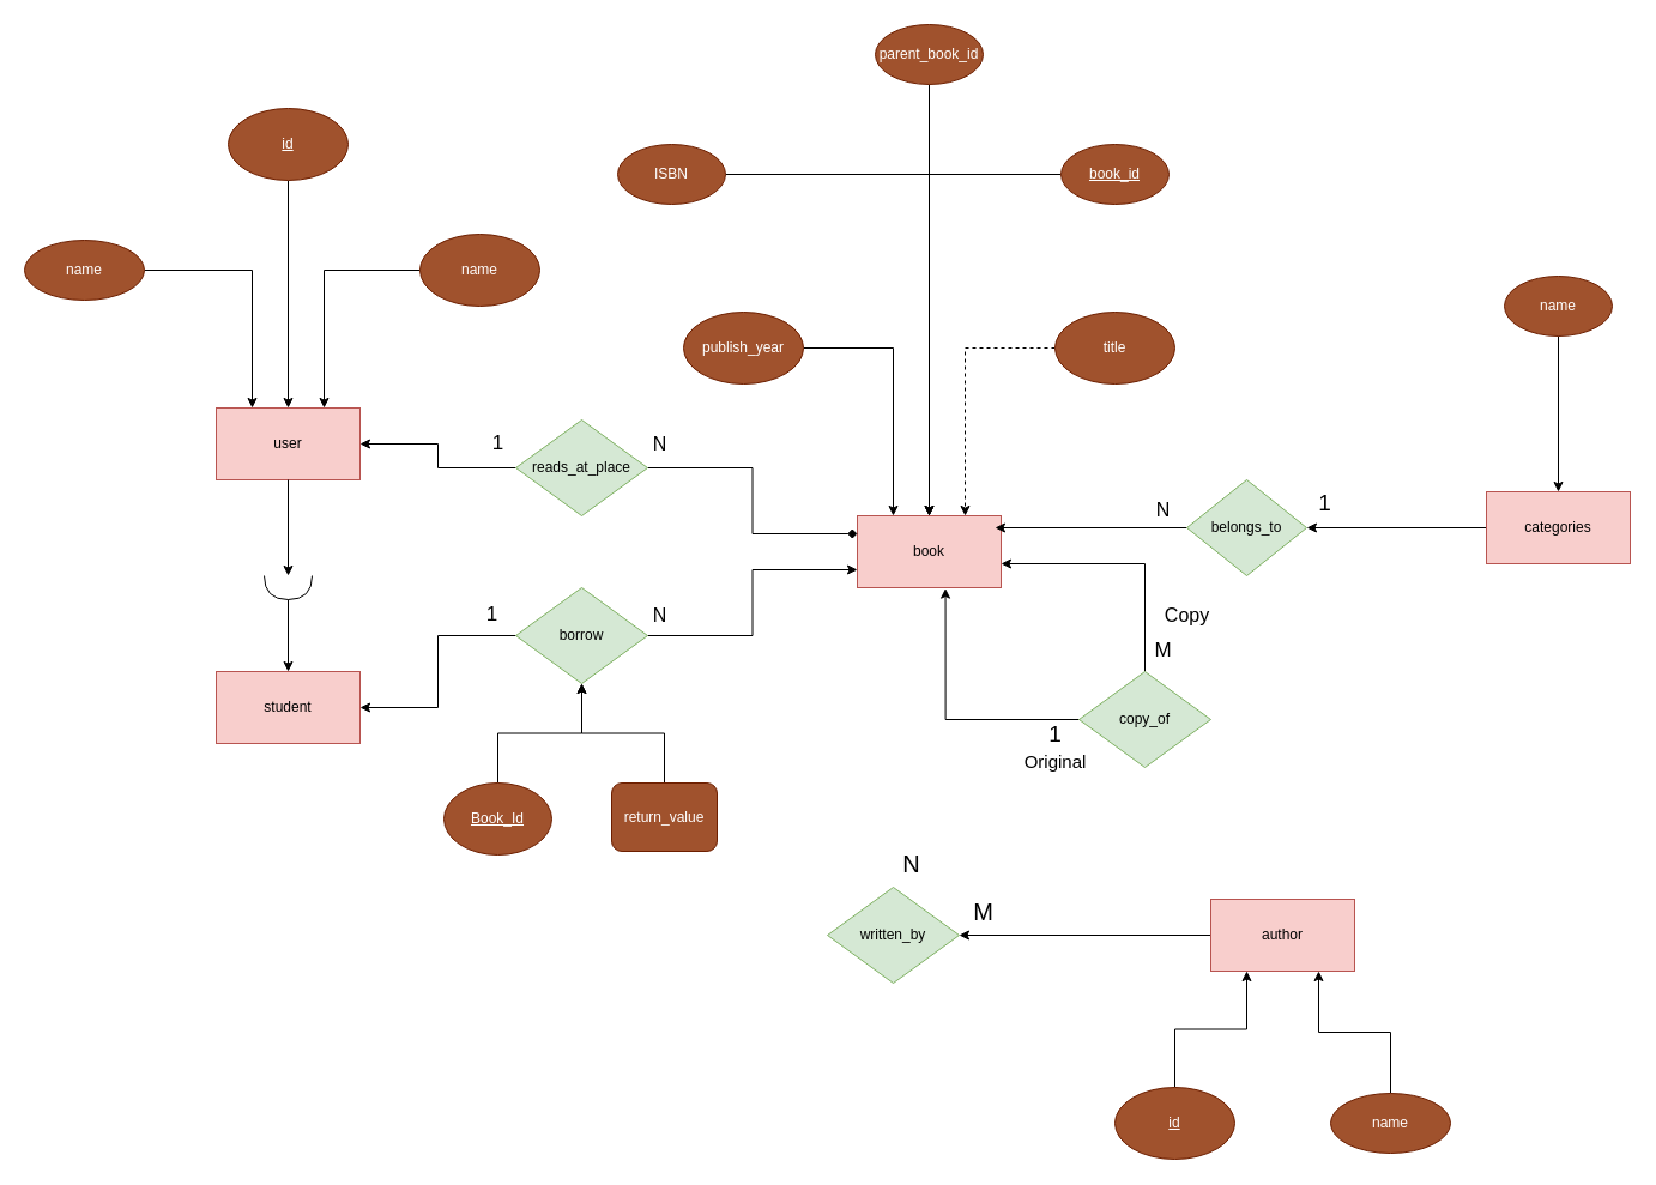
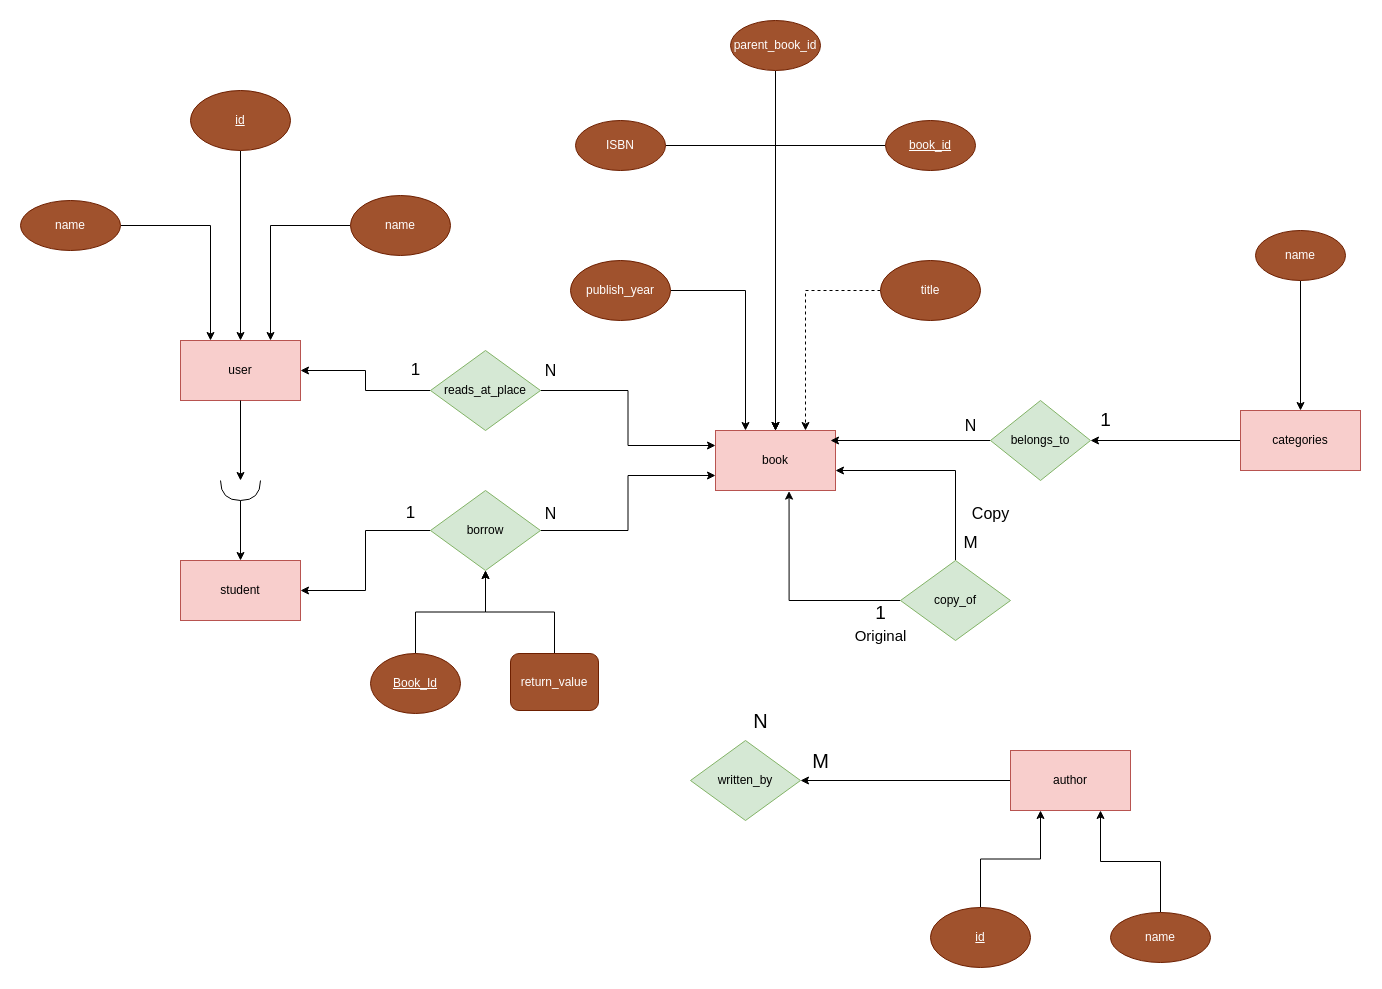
  <mxCell id="0" />
  <mxCell id="1" parent="0" />
  <mxCell id="2" value="book" style="rounded=0;whiteSpace=wrap;html=1;fillColor=#f8cecc;strokeColor=#b85450;" vertex="1" parent="1"><mxGeometry x="715" y="430" width="120" height="60" as="geometry" /></mxCell>
  <mxCell id="3" style="edgeStyle=orthogonalEdgeStyle;rounded=0;orthogonalLoop=1;jettySize=auto;html=1;" edge="1" parent="1" source="4" target="2"><mxGeometry relative="1" as="geometry" /></mxCell>
- <mxCell id="4" value="ISBN" style="ellipse;whiteSpace=wrap;html=1;fillColor=#a0522d;strokeColor=#6D1F00;fontColor=#ffffff;" vertex="1" parent="1"><mxGeometry x="515" y="120" width="90" height="50" as="geometry" /></mxCell>
+ <mxCell id="4" value="ISBN" style="ellipse;whiteSpace=wrap;html=1;fillColor=#a0522d;strokeColor=#6D1F00;fontColor=#ffffff;" vertex="1" parent="1"><mxGeometry x="575" y="120" width="90" height="50" as="geometry" /></mxCell>
  <mxCell id="5" style="edgeStyle=orthogonalEdgeStyle;rounded=0;orthogonalLoop=1;jettySize=auto;html=1;entryX=0.75;entryY=0;entryDx=0;entryDy=0;dashed=1;" edge="1" parent="1" source="6" target="2"><mxGeometry relative="1" as="geometry" /></mxCell>
  <mxCell id="6" value="title" style="ellipse;whiteSpace=wrap;html=1;fillColor=#a0522d;strokeColor=#6D1F00;fontColor=#ffffff;" vertex="1" parent="1"><mxGeometry x="880" y="260" width="100" height="60" as="geometry" /></mxCell>
  <mxCell id="7" style="edgeStyle=orthogonalEdgeStyle;rounded=0;orthogonalLoop=1;jettySize=auto;html=1;entryX=0.25;entryY=0;entryDx=0;entryDy=0;" edge="1" parent="1" source="8" target="2"><mxGeometry relative="1" as="geometry" /></mxCell>
  <mxCell id="8" value="publish_year" style="ellipse;whiteSpace=wrap;html=1;fillColor=#a0522d;strokeColor=#6D1F00;fontColor=#ffffff;" vertex="1" parent="1"><mxGeometry x="570" y="260" width="100" height="60" as="geometry" /></mxCell>
  <mxCell id="9" style="edgeStyle=orthogonalEdgeStyle;rounded=0;orthogonalLoop=1;jettySize=auto;html=1;entryX=1;entryY=0.5;entryDx=0;entryDy=0;" edge="1" parent="1" source="10" target="15"><mxGeometry relative="1" as="geometry" /></mxCell>
  <mxCell id="10" value="author" style="rounded=0;whiteSpace=wrap;html=1;fillColor=#f8cecc;strokeColor=#b85450;" vertex="1" parent="1"><mxGeometry x="1010" y="750" width="120" height="60" as="geometry" /></mxCell>
  <mxCell id="11" style="edgeStyle=orthogonalEdgeStyle;rounded=0;orthogonalLoop=1;jettySize=auto;html=1;entryX=0.25;entryY=1;entryDx=0;entryDy=0;" edge="1" parent="1" source="12" target="10"><mxGeometry relative="1" as="geometry" /></mxCell>
  <mxCell id="12" value="&lt;u&gt;id&lt;/u&gt;" style="ellipse;whiteSpace=wrap;html=1;fillColor=#a0522d;strokeColor=#6D1F00;fontColor=#ffffff;" vertex="1" parent="1"><mxGeometry x="930" y="907" width="100" height="60" as="geometry" /></mxCell>
  <mxCell id="13" style="edgeStyle=orthogonalEdgeStyle;rounded=0;orthogonalLoop=1;jettySize=auto;html=1;entryX=0.75;entryY=1;entryDx=0;entryDy=0;" edge="1" parent="1" source="14" target="10"><mxGeometry relative="1" as="geometry" /></mxCell>
  <mxCell id="14" value="name" style="ellipse;whiteSpace=wrap;html=1;fillColor=#a0522d;strokeColor=#6D1F00;fontColor=#ffffff;" vertex="1" parent="1"><mxGeometry x="1110" y="912" width="100" height="50" as="geometry" /></mxCell>
  <mxCell id="15" value="written_by" style="rhombus;whiteSpace=wrap;html=1;fillColor=#d5e8d4;strokeColor=#82b366;" vertex="1" parent="1"><mxGeometry x="690" y="740" width="110" height="80" as="geometry" /></mxCell>
  <mxCell id="16" style="edgeStyle=orthogonalEdgeStyle;rounded=0;orthogonalLoop=1;jettySize=auto;html=1;entryX=1;entryY=0.5;entryDx=0;entryDy=0;" edge="1" parent="1" source="17" target="19"><mxGeometry relative="1" as="geometry" /></mxCell>
  <mxCell id="17" value="categories" style="rounded=0;whiteSpace=wrap;html=1;fillColor=#f8cecc;strokeColor=#b85450;" vertex="1" parent="1"><mxGeometry x="1240" y="410" width="120" height="60" as="geometry" /></mxCell>
  <mxCell id="18" style="edgeStyle=orthogonalEdgeStyle;rounded=0;orthogonalLoop=1;jettySize=auto;html=1;" edge="1" parent="1" source="19"><mxGeometry relative="1" as="geometry"><mxPoint x="830" y="440" as="targetPoint" /></mxGeometry></mxCell>
  <mxCell id="19" value="belongs_to" style="rhombus;whiteSpace=wrap;html=1;fillColor=#d5e8d4;strokeColor=#82b366;" vertex="1" parent="1"><mxGeometry x="990" y="400" width="100" height="80" as="geometry" /></mxCell>
  <mxCell id="20" style="edgeStyle=orthogonalEdgeStyle;rounded=0;orthogonalLoop=1;jettySize=auto;html=1;" edge="1" parent="1" source="21" target="17"><mxGeometry relative="1" as="geometry" /></mxCell>
  <mxCell id="21" value="name" style="ellipse;whiteSpace=wrap;html=1;fillColor=#a0522d;fontColor=#ffffff;strokeColor=#6D1F00;" vertex="1" parent="1"><mxGeometry x="1255" y="230" width="90" height="50" as="geometry" /></mxCell>
  <mxCell id="22" value="&lt;font style=&quot;font-size: 20px;&quot;&gt;N&lt;/font&gt;" style="text;html=1;align=center;verticalAlign=middle;resizable=0;points=[];autosize=1;strokeColor=none;fillColor=none;" vertex="1" parent="1"><mxGeometry x="740" y="700" width="40" height="40" as="geometry" /></mxCell>
  <mxCell id="23" value="&lt;font style=&quot;font-size: 20px;&quot;&gt;M&lt;/font&gt;" style="text;html=1;align=center;verticalAlign=middle;resizable=0;points=[];autosize=1;strokeColor=none;fillColor=none;" vertex="1" parent="1"><mxGeometry x="800" y="740" width="40" height="40" as="geometry" /></mxCell>
  <mxCell id="24" style="edgeStyle=orthogonalEdgeStyle;rounded=0;orthogonalLoop=1;jettySize=auto;html=1;" edge="1" parent="1" source="34" target="32"><mxGeometry relative="1" as="geometry" /></mxCell>
  <mxCell id="25" value="user" style="rounded=0;whiteSpace=wrap;html=1;fillColor=#f8cecc;strokeColor=#b85450;" vertex="1" parent="1"><mxGeometry x="180" y="340" width="120" height="60" as="geometry" /></mxCell>
  <mxCell id="26" style="edgeStyle=orthogonalEdgeStyle;rounded=0;orthogonalLoop=1;jettySize=auto;html=1;" edge="1" parent="1" source="27" target="25"><mxGeometry relative="1" as="geometry" /></mxCell>
  <mxCell id="27" value="&lt;u&gt;id&lt;/u&gt;" style="ellipse;whiteSpace=wrap;html=1;fillColor=#a0522d;fontColor=#ffffff;strokeColor=#6D1F00;" vertex="1" parent="1"><mxGeometry x="190" y="90" width="100" height="60" as="geometry" /></mxCell>
  <mxCell id="28" style="edgeStyle=orthogonalEdgeStyle;rounded=0;orthogonalLoop=1;jettySize=auto;html=1;entryX=0.75;entryY=0;entryDx=0;entryDy=0;" edge="1" parent="1" source="29" target="25"><mxGeometry relative="1" as="geometry" /></mxCell>
  <mxCell id="29" value="name" style="ellipse;whiteSpace=wrap;html=1;fillColor=#a0522d;fontColor=#ffffff;strokeColor=#6D1F00;" vertex="1" parent="1"><mxGeometry x="350" y="195" width="100" height="60" as="geometry" /></mxCell>
  <mxCell id="30" style="edgeStyle=orthogonalEdgeStyle;rounded=0;orthogonalLoop=1;jettySize=auto;html=1;entryX=0.25;entryY=0;entryDx=0;entryDy=0;" edge="1" parent="1" source="31" target="25"><mxGeometry relative="1" as="geometry" /></mxCell>
  <mxCell id="31" value="name" style="ellipse;whiteSpace=wrap;html=1;fillColor=#a0522d;fontColor=#ffffff;strokeColor=#6D1F00;" vertex="1" parent="1"><mxGeometry x="20" y="200" width="100" height="50" as="geometry" /></mxCell>
  <mxCell id="32" value="student" style="rounded=0;whiteSpace=wrap;html=1;fillColor=#f8cecc;strokeColor=#b85450;" vertex="1" parent="1"><mxGeometry x="180" y="560" width="120" height="60" as="geometry" /></mxCell>
  <mxCell id="33" value="" style="edgeStyle=orthogonalEdgeStyle;rounded=0;orthogonalLoop=1;jettySize=auto;html=1;" edge="1" parent="1" source="25" target="34"><mxGeometry relative="1" as="geometry"><mxPoint x="240" y="400" as="sourcePoint" /><mxPoint x="240" y="560" as="targetPoint" /></mxGeometry></mxCell>
  <mxCell id="34" value="" style="shape=requiredInterface;html=1;verticalLabelPosition=bottom;sketch=0;rotation=90;" vertex="1" parent="1"><mxGeometry x="230" y="470" width="20" height="40" as="geometry" /></mxCell>
  <mxCell id="35" style="edgeStyle=orthogonalEdgeStyle;rounded=0;orthogonalLoop=1;jettySize=auto;html=1;entryX=1;entryY=0.5;entryDx=0;entryDy=0;" edge="1" parent="1" source="37" target="25"><mxGeometry relative="1" as="geometry" /></mxCell>
- <mxCell id="36" style="edgeStyle=orthogonalEdgeStyle;rounded=0;orthogonalLoop=1;jettySize=auto;html=1;entryX=0;entryY=0.25;entryDx=0;entryDy=0;endArrow=diamond;" edge="1" parent="1" source="37" target="2"><mxGeometry relative="1" as="geometry" /></mxCell>
+ <mxCell id="36" style="edgeStyle=orthogonalEdgeStyle;rounded=0;orthogonalLoop=1;jettySize=auto;html=1;entryX=0;entryY=0.25;entryDx=0;entryDy=0;" edge="1" parent="1" source="37" target="2"><mxGeometry relative="1" as="geometry" /></mxCell>
  <mxCell id="37" value="reads_at_place" style="rhombus;whiteSpace=wrap;html=1;fillColor=#d5e8d4;strokeColor=#82b366;" vertex="1" parent="1"><mxGeometry x="430" y="350" width="110" height="80" as="geometry" /></mxCell>
  <mxCell id="38" style="edgeStyle=orthogonalEdgeStyle;rounded=0;orthogonalLoop=1;jettySize=auto;html=1;entryX=1;entryY=0.5;entryDx=0;entryDy=0;" edge="1" parent="1" source="40" target="32"><mxGeometry relative="1" as="geometry" /></mxCell>
  <mxCell id="39" style="edgeStyle=orthogonalEdgeStyle;rounded=0;orthogonalLoop=1;jettySize=auto;html=1;entryX=0;entryY=0.75;entryDx=0;entryDy=0;" edge="1" parent="1" source="40" target="2"><mxGeometry relative="1" as="geometry" /></mxCell>
  <mxCell id="40" value="borrow" style="rhombus;whiteSpace=wrap;html=1;fillColor=#d5e8d4;strokeColor=#82b366;" vertex="1" parent="1"><mxGeometry x="430" y="490" width="110" height="80" as="geometry" /></mxCell>
  <mxCell id="41" style="edgeStyle=orthogonalEdgeStyle;rounded=0;orthogonalLoop=1;jettySize=auto;html=1;" edge="1" parent="1" source="42" target="40"><mxGeometry relative="1" as="geometry" /></mxCell>
  <mxCell id="42" value="&lt;u&gt;Book_Id&lt;/u&gt;" style="ellipse;whiteSpace=wrap;html=1;fillColor=#a0522d;fontColor=#ffffff;strokeColor=#6D1F00;" vertex="1" parent="1"><mxGeometry x="370" y="653" width="90" height="60" as="geometry" /></mxCell>
  <mxCell id="43" style="edgeStyle=orthogonalEdgeStyle;rounded=0;orthogonalLoop=1;jettySize=auto;html=1;entryX=0.5;entryY=1;entryDx=0;entryDy=0;" edge="1" parent="1" source="44" target="40"><mxGeometry relative="1" as="geometry" /></mxCell>
  <mxCell id="44" value="return_value" style="whiteSpace=wrap;html=1;fillColor=#a0522d;fontColor=#ffffff;strokeColor=#6D1F00;rounded=1;" vertex="1" parent="1"><mxGeometry x="510" y="653" width="88" height="57" as="geometry" /></mxCell>
  <mxCell id="45" style="edgeStyle=orthogonalEdgeStyle;rounded=0;orthogonalLoop=1;jettySize=auto;html=1;" edge="1" parent="1" source="47" target="2"><mxGeometry relative="1" as="geometry"><mxPoint x="840" y="460" as="targetPoint" /><Array as="points"><mxPoint x="955" y="470" /></Array></mxGeometry></mxCell>
  <mxCell id="46" style="edgeStyle=orthogonalEdgeStyle;rounded=0;orthogonalLoop=1;jettySize=auto;html=1;entryX=0.613;entryY=1.01;entryDx=0;entryDy=0;entryPerimeter=0;" edge="1" parent="1" source="47" target="2"><mxGeometry relative="1" as="geometry" /></mxCell>
  <mxCell id="47" value="copy_of" style="rhombus;whiteSpace=wrap;html=1;fillColor=#d5e8d4;strokeColor=#82b366;" vertex="1" parent="1"><mxGeometry x="900" y="560" width="110" height="80" as="geometry" /></mxCell>
  <mxCell id="48" style="edgeStyle=orthogonalEdgeStyle;rounded=0;orthogonalLoop=1;jettySize=auto;html=1;entryX=0.5;entryY=0;entryDx=0;entryDy=0;" edge="1" parent="1" source="49" target="2"><mxGeometry relative="1" as="geometry" /></mxCell>
  <mxCell id="49" value="&lt;u&gt;book_id&lt;/u&gt;" style="ellipse;whiteSpace=wrap;html=1;fillColor=#a0522d;strokeColor=#6D1F00;fontColor=#ffffff;" vertex="1" parent="1"><mxGeometry x="885" y="120" width="90" height="50" as="geometry" /></mxCell>
  <mxCell id="50" style="edgeStyle=orthogonalEdgeStyle;rounded=0;orthogonalLoop=1;jettySize=auto;html=1;" edge="1" parent="1" source="51" target="2"><mxGeometry relative="1" as="geometry" /></mxCell>
  <mxCell id="51" value="parent_book_id" style="ellipse;whiteSpace=wrap;html=1;fillColor=#a0522d;strokeColor=#6D1F00;fontColor=#ffffff;" vertex="1" parent="1"><mxGeometry x="730" y="20" width="90" height="50" as="geometry" /></mxCell>
  <mxCell id="52" value="&lt;font style=&quot;font-size: 17px;&quot;&gt;M&lt;/font&gt;" style="text;html=1;align=center;verticalAlign=middle;resizable=0;points=[];autosize=1;strokeColor=none;fillColor=none;" vertex="1" parent="1"><mxGeometry x="950" y="528" width="40" height="30" as="geometry" /></mxCell>
  <mxCell id="53" value="&lt;font style=&quot;font-size: 19px;&quot;&gt;1&lt;/font&gt;" style="text;html=1;align=center;verticalAlign=middle;resizable=0;points=[];autosize=1;strokeColor=none;fillColor=none;" vertex="1" parent="1"><mxGeometry x="865" y="593" width="30" height="40" as="geometry" /></mxCell>
  <mxCell id="54" value="&lt;font style=&quot;font-size: 16px;&quot;&gt;Copy&lt;/font&gt;" style="text;html=1;align=center;verticalAlign=middle;resizable=0;points=[];autosize=1;strokeColor=none;fillColor=none;" vertex="1" parent="1"><mxGeometry x="960" y="498" width="60" height="30" as="geometry" /></mxCell>
  <mxCell id="55" value="&lt;font style=&quot;font-size: 15px;&quot;&gt;Original&lt;/font&gt;" style="text;html=1;align=center;verticalAlign=middle;resizable=0;points=[];autosize=1;strokeColor=none;fillColor=none;" vertex="1" parent="1"><mxGeometry x="840" y="620" width="80" height="30" as="geometry" /></mxCell>
  <mxCell id="56" value="&lt;font style=&quot;font-size: 16px;&quot;&gt;N&lt;/font&gt;" style="text;html=1;align=center;verticalAlign=middle;resizable=0;points=[];autosize=1;strokeColor=none;fillColor=none;" vertex="1" parent="1"><mxGeometry x="530" y="498" width="40" height="30" as="geometry" /></mxCell>
  <mxCell id="57" value="&lt;font style=&quot;font-size: 17px;&quot;&gt;1&lt;/font&gt;" style="text;html=1;align=center;verticalAlign=middle;resizable=0;points=[];autosize=1;strokeColor=none;fillColor=none;" vertex="1" parent="1"><mxGeometry x="395" y="498" width="30" height="30" as="geometry" /></mxCell>
  <mxCell id="58" value="&lt;font style=&quot;font-size: 17px;&quot;&gt;1&lt;/font&gt;" style="text;html=1;align=center;verticalAlign=middle;resizable=0;points=[];autosize=1;strokeColor=none;fillColor=none;" vertex="1" parent="1"><mxGeometry x="400" y="355" width="30" height="30" as="geometry" /></mxCell>
  <mxCell id="59" value="&lt;font style=&quot;font-size: 16px;&quot;&gt;N&lt;/font&gt;" style="text;html=1;align=center;verticalAlign=middle;resizable=0;points=[];autosize=1;strokeColor=none;fillColor=none;" vertex="1" parent="1"><mxGeometry x="530" y="355" width="40" height="30" as="geometry" /></mxCell>
  <mxCell id="60" value="&lt;font style=&quot;font-size: 16px;&quot;&gt;N&lt;/font&gt;" style="text;html=1;align=center;verticalAlign=middle;resizable=0;points=[];autosize=1;strokeColor=none;fillColor=none;" vertex="1" parent="1"><mxGeometry x="950" y="410" width="40" height="30" as="geometry" /></mxCell>
  <mxCell id="61" value="&lt;font style=&quot;font-size: 19px;&quot;&gt;1&lt;/font&gt;" style="text;html=1;align=center;verticalAlign=middle;resizable=0;points=[];autosize=1;strokeColor=none;fillColor=none;" vertex="1" parent="1"><mxGeometry x="1090" y="400" width="30" height="40" as="geometry" /></mxCell>
